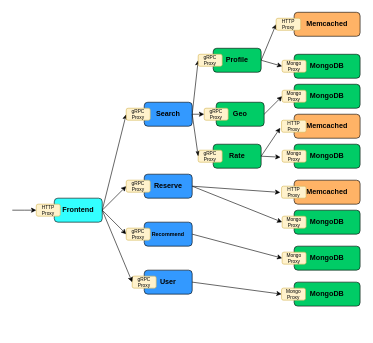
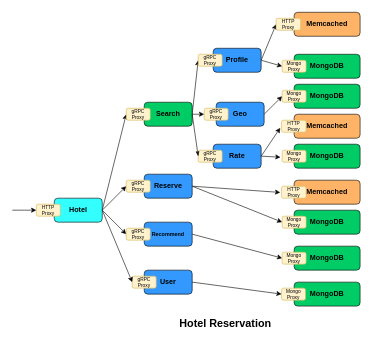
  <mxCell id="0" />
  <mxCell id="1" parent="0" />
  <mxCell id="2" style="edgeStyle=none;rounded=0;orthogonalLoop=1;jettySize=auto;html=1;exitX=1;exitY=0.5;exitDx=0;exitDy=0;entryX=0;entryY=0.5;entryDx=0;entryDy=0;" parent="1" source="6" target="39" edge="1"><mxGeometry relative="1" as="geometry" /></mxCell>
  <mxCell id="3" style="edgeStyle=none;rounded=0;orthogonalLoop=1;jettySize=auto;html=1;exitX=1;exitY=0.5;exitDx=0;exitDy=0;entryX=0;entryY=0.5;entryDx=0;entryDy=0;" parent="1" source="6" target="38" edge="1"><mxGeometry relative="1" as="geometry" /></mxCell>
  <mxCell id="4" style="edgeStyle=none;rounded=0;orthogonalLoop=1;jettySize=auto;html=1;exitX=1;exitY=0.5;exitDx=0;exitDy=0;entryX=0;entryY=0.5;entryDx=0;entryDy=0;" parent="1" source="6" target="40" edge="1"><mxGeometry relative="1" as="geometry" /></mxCell>
  <mxCell id="5" style="edgeStyle=none;rounded=0;orthogonalLoop=1;jettySize=auto;html=1;exitX=1;exitY=0.5;exitDx=0;exitDy=0;entryX=0;entryY=0.5;entryDx=0;entryDy=0;startArrow=none;" parent="1" source="41" target="17" edge="1"><mxGeometry relative="1" as="geometry" /></mxCell>
- <mxCell id="6" value="&lt;b&gt;Frontend&lt;/b&gt;" style="rounded=1;whiteSpace=wrap;html=1;fillColor=#33FFFF;" parent="1" vertex="1"><mxGeometry x="90" y="330" width="80" height="40" as="geometry" /></mxCell>
+ <mxCell id="6" value="&lt;b&gt;Hotel&lt;/b&gt;" style="rounded=1;whiteSpace=wrap;html=1;fillColor=#33FFFF;" parent="1" vertex="1"><mxGeometry x="90" y="330" width="80" height="40" as="geometry" /></mxCell>
  <mxCell id="7" style="rounded=0;orthogonalLoop=1;jettySize=auto;html=1;exitX=1;exitY=0.5;exitDx=0;exitDy=0;entryX=0;entryY=0.5;entryDx=0;entryDy=0;" parent="1" source="10" target="43" edge="1"><mxGeometry relative="1" as="geometry" /></mxCell>
  <mxCell id="8" style="edgeStyle=none;rounded=0;orthogonalLoop=1;jettySize=auto;html=1;exitX=1;exitY=0.5;exitDx=0;exitDy=0;entryX=0;entryY=0.5;entryDx=0;entryDy=0;" parent="1" source="10" target="44" edge="1"><mxGeometry relative="1" as="geometry" /></mxCell>
  <mxCell id="9" style="edgeStyle=none;rounded=0;orthogonalLoop=1;jettySize=auto;html=1;exitX=1;exitY=0.5;exitDx=0;exitDy=0;entryX=0;entryY=0.5;entryDx=0;entryDy=0;startArrow=none;" parent="1" source="45" target="25" edge="1"><mxGeometry relative="1" as="geometry" /></mxCell>
- <mxCell id="10" value="&lt;b&gt;Search&lt;/b&gt;" style="rounded=1;whiteSpace=wrap;html=1;fillColor=#3399FF;" parent="1" vertex="1"><mxGeometry x="240" y="170" width="80" height="40" as="geometry" /></mxCell>
+ <mxCell id="10" value="&lt;b&gt;Search&lt;/b&gt;" style="rounded=1;whiteSpace=wrap;html=1;fillColor=#00cc66;" parent="1" vertex="1"><mxGeometry x="240" y="170" width="80" height="40" as="geometry" /></mxCell>
  <mxCell id="11" style="edgeStyle=none;rounded=0;orthogonalLoop=1;jettySize=auto;html=1;exitX=1;exitY=0.5;exitDx=0;exitDy=0;entryX=0;entryY=0.5;entryDx=0;entryDy=0;" parent="1" source="12" target="55" edge="1"><mxGeometry relative="1" as="geometry" /></mxCell>
  <mxCell id="12" value="&lt;b&gt;&lt;font style=&quot;font-size: 9px&quot;&gt;Recommend&lt;/font&gt;&lt;/b&gt;" style="rounded=1;whiteSpace=wrap;html=1;fillColor=#3399FF;" parent="1" vertex="1"><mxGeometry x="240" y="370" width="80" height="40" as="geometry" /></mxCell>
  <mxCell id="13" style="edgeStyle=none;rounded=0;orthogonalLoop=1;jettySize=auto;html=1;exitX=1;exitY=0.5;exitDx=0;exitDy=0;entryX=-0.054;entryY=0.52;entryDx=0;entryDy=0;entryPerimeter=0;" parent="1" source="15" target="53" edge="1"><mxGeometry relative="1" as="geometry" /></mxCell>
  <mxCell id="14" style="edgeStyle=none;rounded=0;orthogonalLoop=1;jettySize=auto;html=1;exitX=1;exitY=0.5;exitDx=0;exitDy=0;entryX=0;entryY=0.5;entryDx=0;entryDy=0;" parent="1" source="15" target="54" edge="1"><mxGeometry relative="1" as="geometry" /></mxCell>
  <mxCell id="15" value="&lt;b&gt;Reserve&lt;/b&gt;" style="rounded=1;whiteSpace=wrap;html=1;fillColor=#3399FF;" parent="1" vertex="1"><mxGeometry x="240" y="290" width="80" height="40" as="geometry" /></mxCell>
  <mxCell id="16" style="edgeStyle=none;rounded=0;orthogonalLoop=1;jettySize=auto;html=1;exitX=1;exitY=0.5;exitDx=0;exitDy=0;entryX=0;entryY=0.5;entryDx=0;entryDy=0;startArrow=none;" parent="1" source="56" target="34" edge="1"><mxGeometry relative="1" as="geometry" /></mxCell>
  <mxCell id="17" value="&lt;b&gt;User&lt;/b&gt;" style="rounded=1;whiteSpace=wrap;html=1;fillColor=#3399FF;" parent="1" vertex="1"><mxGeometry x="240" y="450" width="80" height="40" as="geometry" /></mxCell>
  <mxCell id="18" style="edgeStyle=none;rounded=0;orthogonalLoop=1;jettySize=auto;html=1;exitX=1;exitY=0.5;exitDx=0;exitDy=0;" parent="1" source="20" edge="1"><mxGeometry relative="1" as="geometry"><mxPoint x="460" y="40" as="targetPoint" /></mxGeometry></mxCell>
  <mxCell id="19" style="edgeStyle=none;rounded=0;orthogonalLoop=1;jettySize=auto;html=1;exitX=1;exitY=0.5;exitDx=0;exitDy=0;entryX=0;entryY=0.5;entryDx=0;entryDy=0;" parent="1" source="20" target="48" edge="1"><mxGeometry relative="1" as="geometry" /></mxCell>
- <mxCell id="20" value="&lt;b&gt;Profile&lt;/b&gt;" style="rounded=1;whiteSpace=wrap;html=1;fillColor=#00cc66;" parent="1" vertex="1"><mxGeometry x="355" y="80" width="80" height="40" as="geometry" /></mxCell>
+ <mxCell id="20" value="&lt;b&gt;Profile&lt;/b&gt;" style="rounded=1;whiteSpace=wrap;html=1;fillColor=#3399FF;" parent="1" vertex="1"><mxGeometry x="355" y="80" width="80" height="40" as="geometry" /></mxCell>
  <mxCell id="21" style="edgeStyle=none;rounded=0;orthogonalLoop=1;jettySize=auto;html=1;exitX=1;exitY=0.5;exitDx=0;exitDy=0;entryX=0;entryY=0.5;entryDx=0;entryDy=0;" parent="1" source="22" target="49" edge="1"><mxGeometry relative="1" as="geometry" /></mxCell>
- <mxCell id="22" value="&lt;b&gt;Geo&lt;/b&gt;" style="rounded=1;whiteSpace=wrap;html=1;fillColor=#00cc66;" parent="1" vertex="1"><mxGeometry x="360" y="170" width="80" height="40" as="geometry" /></mxCell>
+ <mxCell id="22" value="&lt;b&gt;Geo&lt;/b&gt;" style="rounded=1;whiteSpace=wrap;html=1;fillColor=#3399FF;" parent="1" vertex="1"><mxGeometry x="360" y="170" width="80" height="40" as="geometry" /></mxCell>
  <mxCell id="23" style="edgeStyle=none;rounded=0;orthogonalLoop=1;jettySize=auto;html=1;exitX=1;exitY=0.5;exitDx=0;exitDy=0;entryX=0;entryY=0.5;entryDx=0;entryDy=0;startArrow=none;" parent="1" source="50" target="27" edge="1"><mxGeometry relative="1" as="geometry" /></mxCell>
  <mxCell id="24" style="edgeStyle=none;rounded=0;orthogonalLoop=1;jettySize=auto;html=1;exitX=1;exitY=0.5;exitDx=0;exitDy=0;entryX=-0.07;entryY=0.58;entryDx=0;entryDy=0;entryPerimeter=0;" parent="1" source="25" target="52" edge="1"><mxGeometry relative="1" as="geometry" /></mxCell>
- <mxCell id="25" value="&lt;b&gt;Rate&lt;/b&gt;" style="rounded=1;whiteSpace=wrap;html=1;fillColor=#00cc66;" parent="1" vertex="1"><mxGeometry x="355" y="240" width="80" height="40" as="geometry" /></mxCell>
+ <mxCell id="25" value="&lt;b&gt;Rate&lt;/b&gt;" style="rounded=1;whiteSpace=wrap;html=1;fillColor=#3399FF;" parent="1" vertex="1"><mxGeometry x="355" y="240" width="80" height="40" as="geometry" /></mxCell>
  <mxCell id="26" value="&lt;b&gt;Memcached&lt;/b&gt;" style="rounded=1;whiteSpace=wrap;html=1;fillColor=#FFB366;" parent="1" vertex="1"><mxGeometry x="490" y="20" width="110" height="40" as="geometry" /></mxCell>
  <mxCell id="27" value="&lt;b&gt;Memcached&lt;/b&gt;" style="rounded=1;whiteSpace=wrap;html=1;fillColor=#FFB366;" parent="1" vertex="1"><mxGeometry x="490" y="190" width="110" height="40" as="geometry" /></mxCell>
  <mxCell id="28" value="&lt;b&gt;Memcached&lt;/b&gt;" style="rounded=1;whiteSpace=wrap;html=1;fillColor=#FFB366;" parent="1" vertex="1"><mxGeometry x="490" y="300" width="110" height="40" as="geometry" /></mxCell>
  <mxCell id="29" value="&lt;b&gt;MongoDB&lt;/b&gt;" style="rounded=1;whiteSpace=wrap;html=1;fillColor=#00CC66;" parent="1" vertex="1"><mxGeometry x="490" y="90" width="110" height="40" as="geometry" /></mxCell>
  <mxCell id="30" value="&lt;b&gt;MongoDB&lt;/b&gt;" style="rounded=1;whiteSpace=wrap;html=1;fillColor=#00CC66;" parent="1" vertex="1"><mxGeometry x="490" y="140" width="110" height="40" as="geometry" /></mxCell>
  <mxCell id="31" value="&lt;b&gt;MongoDB&lt;/b&gt;" style="rounded=1;whiteSpace=wrap;html=1;fillColor=#00CC66;" parent="1" vertex="1"><mxGeometry x="490" y="240" width="110" height="40" as="geometry" /></mxCell>
  <mxCell id="32" value="&lt;b&gt;MongoDB&lt;/b&gt;" style="rounded=1;whiteSpace=wrap;html=1;fillColor=#00CC66;" parent="1" vertex="1"><mxGeometry x="490" y="350" width="110" height="40" as="geometry" /></mxCell>
  <mxCell id="33" value="&lt;b&gt;MongoDB&lt;/b&gt;" style="rounded=1;whiteSpace=wrap;html=1;fillColor=#00CC66;" parent="1" vertex="1"><mxGeometry x="490" y="410" width="110" height="40" as="geometry" /></mxCell>
  <mxCell id="34" value="&lt;b&gt;MongoDB&lt;/b&gt;" style="rounded=1;whiteSpace=wrap;html=1;fillColor=#00CC66;" parent="1" vertex="1"><mxGeometry x="490" y="470" width="110" height="40" as="geometry" /></mxCell>
+ <mxCell id="35" value="&lt;font style=&quot;font-size: 18px&quot;&gt;&lt;b&gt;Hotel Reservation&lt;/b&gt;&lt;/font&gt;" style="text;html=1;align=center;verticalAlign=middle;resizable=0;points=[];autosize=1;strokeColor=none;fillColor=none;" parent="1" vertex="1"><mxGeometry x="290" y="530" width="170" height="20" as="geometry" /></mxCell>
  <mxCell id="36" style="edgeStyle=orthogonalEdgeStyle;rounded=0;orthogonalLoop=1;jettySize=auto;html=1;exitX=0;exitY=0.5;exitDx=0;exitDy=0;endArrow=none;endFill=0;startArrow=classic;startFill=1;" edge="1" parent="1" source="37"><mxGeometry relative="1" as="geometry"><mxPoint x="20" y="350" as="targetPoint" /></mxGeometry></mxCell>
  <mxCell id="37" value="&lt;font style=&quot;font-size: 8px&quot;&gt;HTTP Proxy&lt;/font&gt;" style="rounded=1;whiteSpace=wrap;html=1;fontSize=7;fillColor=#fff2cc;strokeColor=#d6b656;" vertex="1" parent="1"><mxGeometry x="60" y="340" width="40" height="20" as="geometry" /></mxCell>
  <mxCell id="38" value="&lt;font style=&quot;font-size: 8px&quot;&gt;gRPC Proxy&lt;/font&gt;" style="rounded=1;whiteSpace=wrap;html=1;fontSize=7;fillColor=#fff2cc;strokeColor=#d6b656;" vertex="1" parent="1"><mxGeometry x="210" y="300" width="40" height="20" as="geometry" /></mxCell>
  <mxCell id="39" value="&lt;font style=&quot;font-size: 8px&quot;&gt;gRPC Proxy&lt;/font&gt;" style="rounded=1;whiteSpace=wrap;html=1;fontSize=7;fillColor=#fff2cc;strokeColor=#d6b656;" vertex="1" parent="1"><mxGeometry x="210" y="180" width="40" height="20" as="geometry" /></mxCell>
  <mxCell id="40" value="&lt;font style=&quot;font-size: 8px&quot;&gt;gRPC Proxy&lt;/font&gt;" style="rounded=1;whiteSpace=wrap;html=1;fontSize=7;fillColor=#fff2cc;strokeColor=#d6b656;" vertex="1" parent="1"><mxGeometry x="210" y="380" width="40" height="20" as="geometry" /></mxCell>
  <mxCell id="41" value="&lt;font style=&quot;font-size: 8px&quot;&gt;gRPC Proxy&lt;/font&gt;" style="rounded=1;whiteSpace=wrap;html=1;fontSize=7;fillColor=#fff2cc;strokeColor=#d6b656;" vertex="1" parent="1"><mxGeometry x="220" y="460" width="40" height="20" as="geometry" /></mxCell>
  <mxCell id="42" value="" style="edgeStyle=none;rounded=0;orthogonalLoop=1;jettySize=auto;html=1;exitX=1;exitY=0.5;exitDx=0;exitDy=0;endArrow=classic;entryX=0;entryY=0.5;entryDx=0;entryDy=0;endFill=1;" edge="1" parent="1" source="6" target="41"><mxGeometry relative="1" as="geometry"><mxPoint x="170" y="350" as="sourcePoint" /><mxPoint x="210" y="470" as="targetPoint" /></mxGeometry></mxCell>
  <mxCell id="43" value="&lt;font style=&quot;font-size: 8px&quot;&gt;gRPC Proxy&lt;/font&gt;" style="rounded=1;whiteSpace=wrap;html=1;fontSize=7;fillColor=#fff2cc;strokeColor=#d6b656;" vertex="1" parent="1"><mxGeometry x="330" y="90" width="40" height="20" as="geometry" /></mxCell>
  <mxCell id="44" value="&lt;font style=&quot;font-size: 8px&quot;&gt;gRPC Proxy&lt;/font&gt;" style="rounded=1;whiteSpace=wrap;html=1;fontSize=7;fillColor=#fff2cc;strokeColor=#d6b656;" vertex="1" parent="1"><mxGeometry x="340" y="180" width="40" height="20" as="geometry" /></mxCell>
  <mxCell id="45" value="&lt;font style=&quot;font-size: 8px&quot;&gt;gRPC Proxy&lt;/font&gt;" style="rounded=1;whiteSpace=wrap;html=1;fontSize=7;fillColor=#fff2cc;strokeColor=#d6b656;" vertex="1" parent="1"><mxGeometry x="330" y="250" width="40" height="20" as="geometry" /></mxCell>
  <mxCell id="46" value="" style="edgeStyle=none;rounded=0;orthogonalLoop=1;jettySize=auto;html=1;exitX=1;exitY=0.5;exitDx=0;exitDy=0;endArrow=classicThin;entryX=0;entryY=0.5;entryDx=0;entryDy=0;endFill=1;" edge="1" parent="1" source="10" target="45"><mxGeometry relative="1" as="geometry"><mxPoint x="320" y="190" as="sourcePoint" /><mxPoint x="310" y="260" as="targetPoint" /></mxGeometry></mxCell>
  <mxCell id="47" value="&lt;font style=&quot;font-size: 8px&quot;&gt;HTTP Proxy&lt;/font&gt;" style="rounded=1;whiteSpace=wrap;html=1;fontSize=7;fillColor=#fff2cc;strokeColor=#d6b656;" vertex="1" parent="1"><mxGeometry x="460" y="30" width="41" height="20" as="geometry" /></mxCell>
  <mxCell id="48" value="&lt;font style=&quot;font-size: 8px&quot;&gt;Mongo Proxy&lt;/font&gt;" style="rounded=1;whiteSpace=wrap;html=1;fontSize=7;fillColor=#fff2cc;strokeColor=#d6b656;" vertex="1" parent="1"><mxGeometry x="470" y="100" width="40" height="20" as="geometry" /></mxCell>
  <mxCell id="49" value="&lt;font style=&quot;font-size: 8px&quot;&gt;Mongo Proxy&lt;/font&gt;" style="rounded=1;whiteSpace=wrap;html=1;fontSize=7;fillColor=#fff2cc;strokeColor=#d6b656;" vertex="1" parent="1"><mxGeometry x="470" y="150" width="40" height="20" as="geometry" /></mxCell>
  <mxCell id="50" value="&lt;font style=&quot;font-size: 8px&quot;&gt;HTTP Proxy&lt;/font&gt;" style="rounded=1;whiteSpace=wrap;html=1;fontSize=7;fillColor=#fff2cc;strokeColor=#d6b656;" vertex="1" parent="1"><mxGeometry x="469" y="200" width="41" height="20" as="geometry" /></mxCell>
  <mxCell id="51" value="" style="edgeStyle=none;rounded=0;orthogonalLoop=1;jettySize=auto;html=1;exitX=1;exitY=0.5;exitDx=0;exitDy=0;endArrow=classic;entryX=-0.054;entryY=0.64;entryDx=0;entryDy=0;entryPerimeter=0;endFill=1;" edge="1" parent="1" source="25" target="50"><mxGeometry relative="1" as="geometry"><mxPoint x="435" y="260" as="sourcePoint" /><mxPoint x="470" y="220" as="targetPoint" /></mxGeometry></mxCell>
  <mxCell id="52" value="&lt;font style=&quot;font-size: 8px&quot;&gt;Mongo Proxy&lt;/font&gt;" style="rounded=1;whiteSpace=wrap;html=1;fontSize=7;fillColor=#fff2cc;strokeColor=#d6b656;" vertex="1" parent="1"><mxGeometry x="470" y="250" width="40" height="20" as="geometry" /></mxCell>
  <mxCell id="53" value="&lt;font style=&quot;font-size: 8px&quot;&gt;HTTP Proxy&lt;/font&gt;" style="rounded=1;whiteSpace=wrap;html=1;fontSize=7;fillColor=#fff2cc;strokeColor=#d6b656;" vertex="1" parent="1"><mxGeometry x="469" y="310" width="41" height="20" as="geometry" /></mxCell>
  <mxCell id="54" value="&lt;font style=&quot;font-size: 8px&quot;&gt;Mongo Proxy&lt;/font&gt;" style="rounded=1;whiteSpace=wrap;html=1;fontSize=7;fillColor=#fff2cc;strokeColor=#d6b656;" vertex="1" parent="1"><mxGeometry x="470" y="360" width="40" height="20" as="geometry" /></mxCell>
  <mxCell id="55" value="&lt;font style=&quot;font-size: 8px&quot;&gt;Mongo Proxy&lt;/font&gt;" style="rounded=1;whiteSpace=wrap;html=1;fontSize=7;fillColor=#fff2cc;strokeColor=#d6b656;" vertex="1" parent="1"><mxGeometry x="470" y="420" width="40" height="20" as="geometry" /></mxCell>
  <mxCell id="56" value="&lt;font style=&quot;font-size: 8px&quot;&gt;Mongo Proxy&lt;/font&gt;" style="rounded=1;whiteSpace=wrap;html=1;fontSize=7;fillColor=#fff2cc;strokeColor=#d6b656;" vertex="1" parent="1"><mxGeometry x="469" y="480" width="40" height="20" as="geometry" /></mxCell>
  <mxCell id="57" value="" style="edgeStyle=none;rounded=0;orthogonalLoop=1;jettySize=auto;html=1;exitX=1;exitY=0.5;exitDx=0;exitDy=0;endArrow=classic;entryX=0;entryY=0.5;entryDx=0;entryDy=0;endFill=1;" edge="1" parent="1" source="17" target="56"><mxGeometry relative="1" as="geometry"><mxPoint x="320" y="470" as="sourcePoint" /><mxPoint x="460" y="490" as="targetPoint" /></mxGeometry></mxCell>
